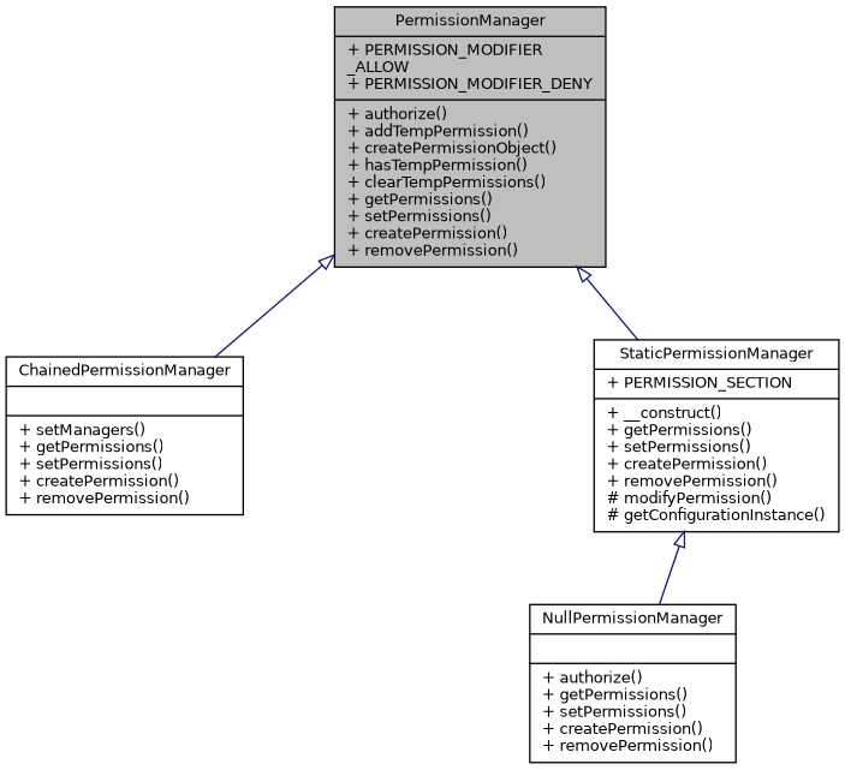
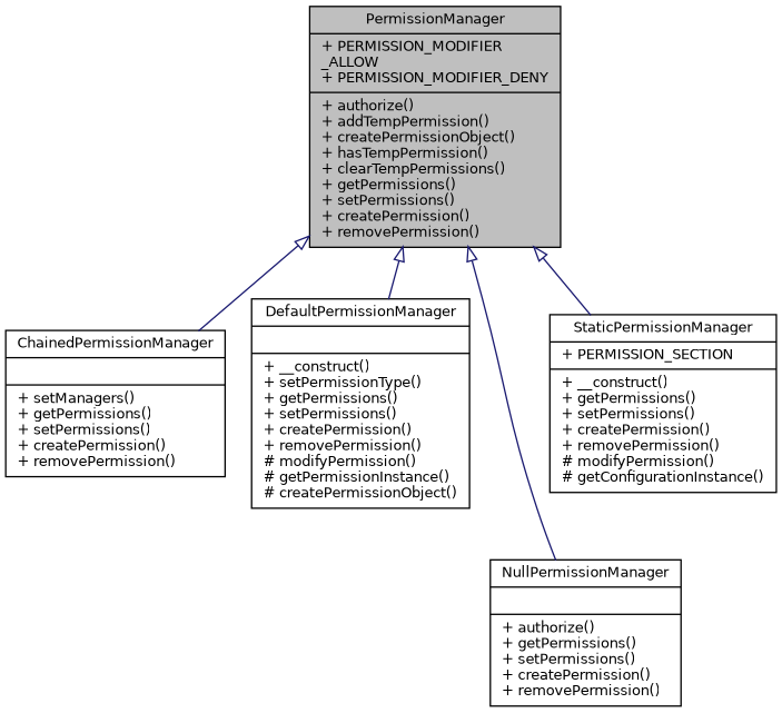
  digraph {
    node [color=black fillcolor=white fontname=Helvetica fontsize=10 shape=record style=filled]
    edge [arrowtail=onormal color=midnightblue dir=back fontname=Helvetica fontsize=10 labelfontname=Helvetica labelfontsize=10 style=solid]
    n1 [fillcolor=grey75 fontcolor=black height=0.2 label="{PermissionManager\n|+ PERMISSION_MODIFIER\l_ALLOW\l+ PERMISSION_MODIFIER_DENY\l|+ authorize()\l+ addTempPermission()\l+ createPermissionObject()\l+ hasTempPermission()\l+ clearTempPermissions()\l+ getPermissions()\l+ setPermissions()\l+ createPermission()\l+ removePermission()\l}" width=0.4]
    n2 [height=0.2 label="{ChainedPermissionManager\n||+ setManagers()\l+ getPermissions()\l+ setPermissions()\l+ createPermission()\l+ removePermission()\l}" width=0.4]
+   n3 [height=0.2 label="{DefaultPermissionManager\n||+ __construct()\l+ setPermissionType()\l+ getPermissions()\l+ setPermissions()\l+ createPermission()\l+ removePermission()\l# modifyPermission()\l# getPermissionInstance()\l# createPermissionObject()\l}" width=0.4]
    n4 [height=0.2 label="{NullPermissionManager\n||+ authorize()\l+ getPermissions()\l+ setPermissions()\l+ createPermission()\l+ removePermission()\l}" width=0.4]
    n5 [height=0.2 label="{StaticPermissionManager\n|+ PERMISSION_SECTION\l|+ __construct()\l+ getPermissions()\l+ setPermissions()\l+ createPermission()\l+ removePermission()\l# modifyPermission()\l# getConfigurationInstance()\l}" width=0.4]
    n1 -> n2
-   n5 -> n4
+   n1 -> n3
+   n1 -> n4
    n1 -> n5
  }
